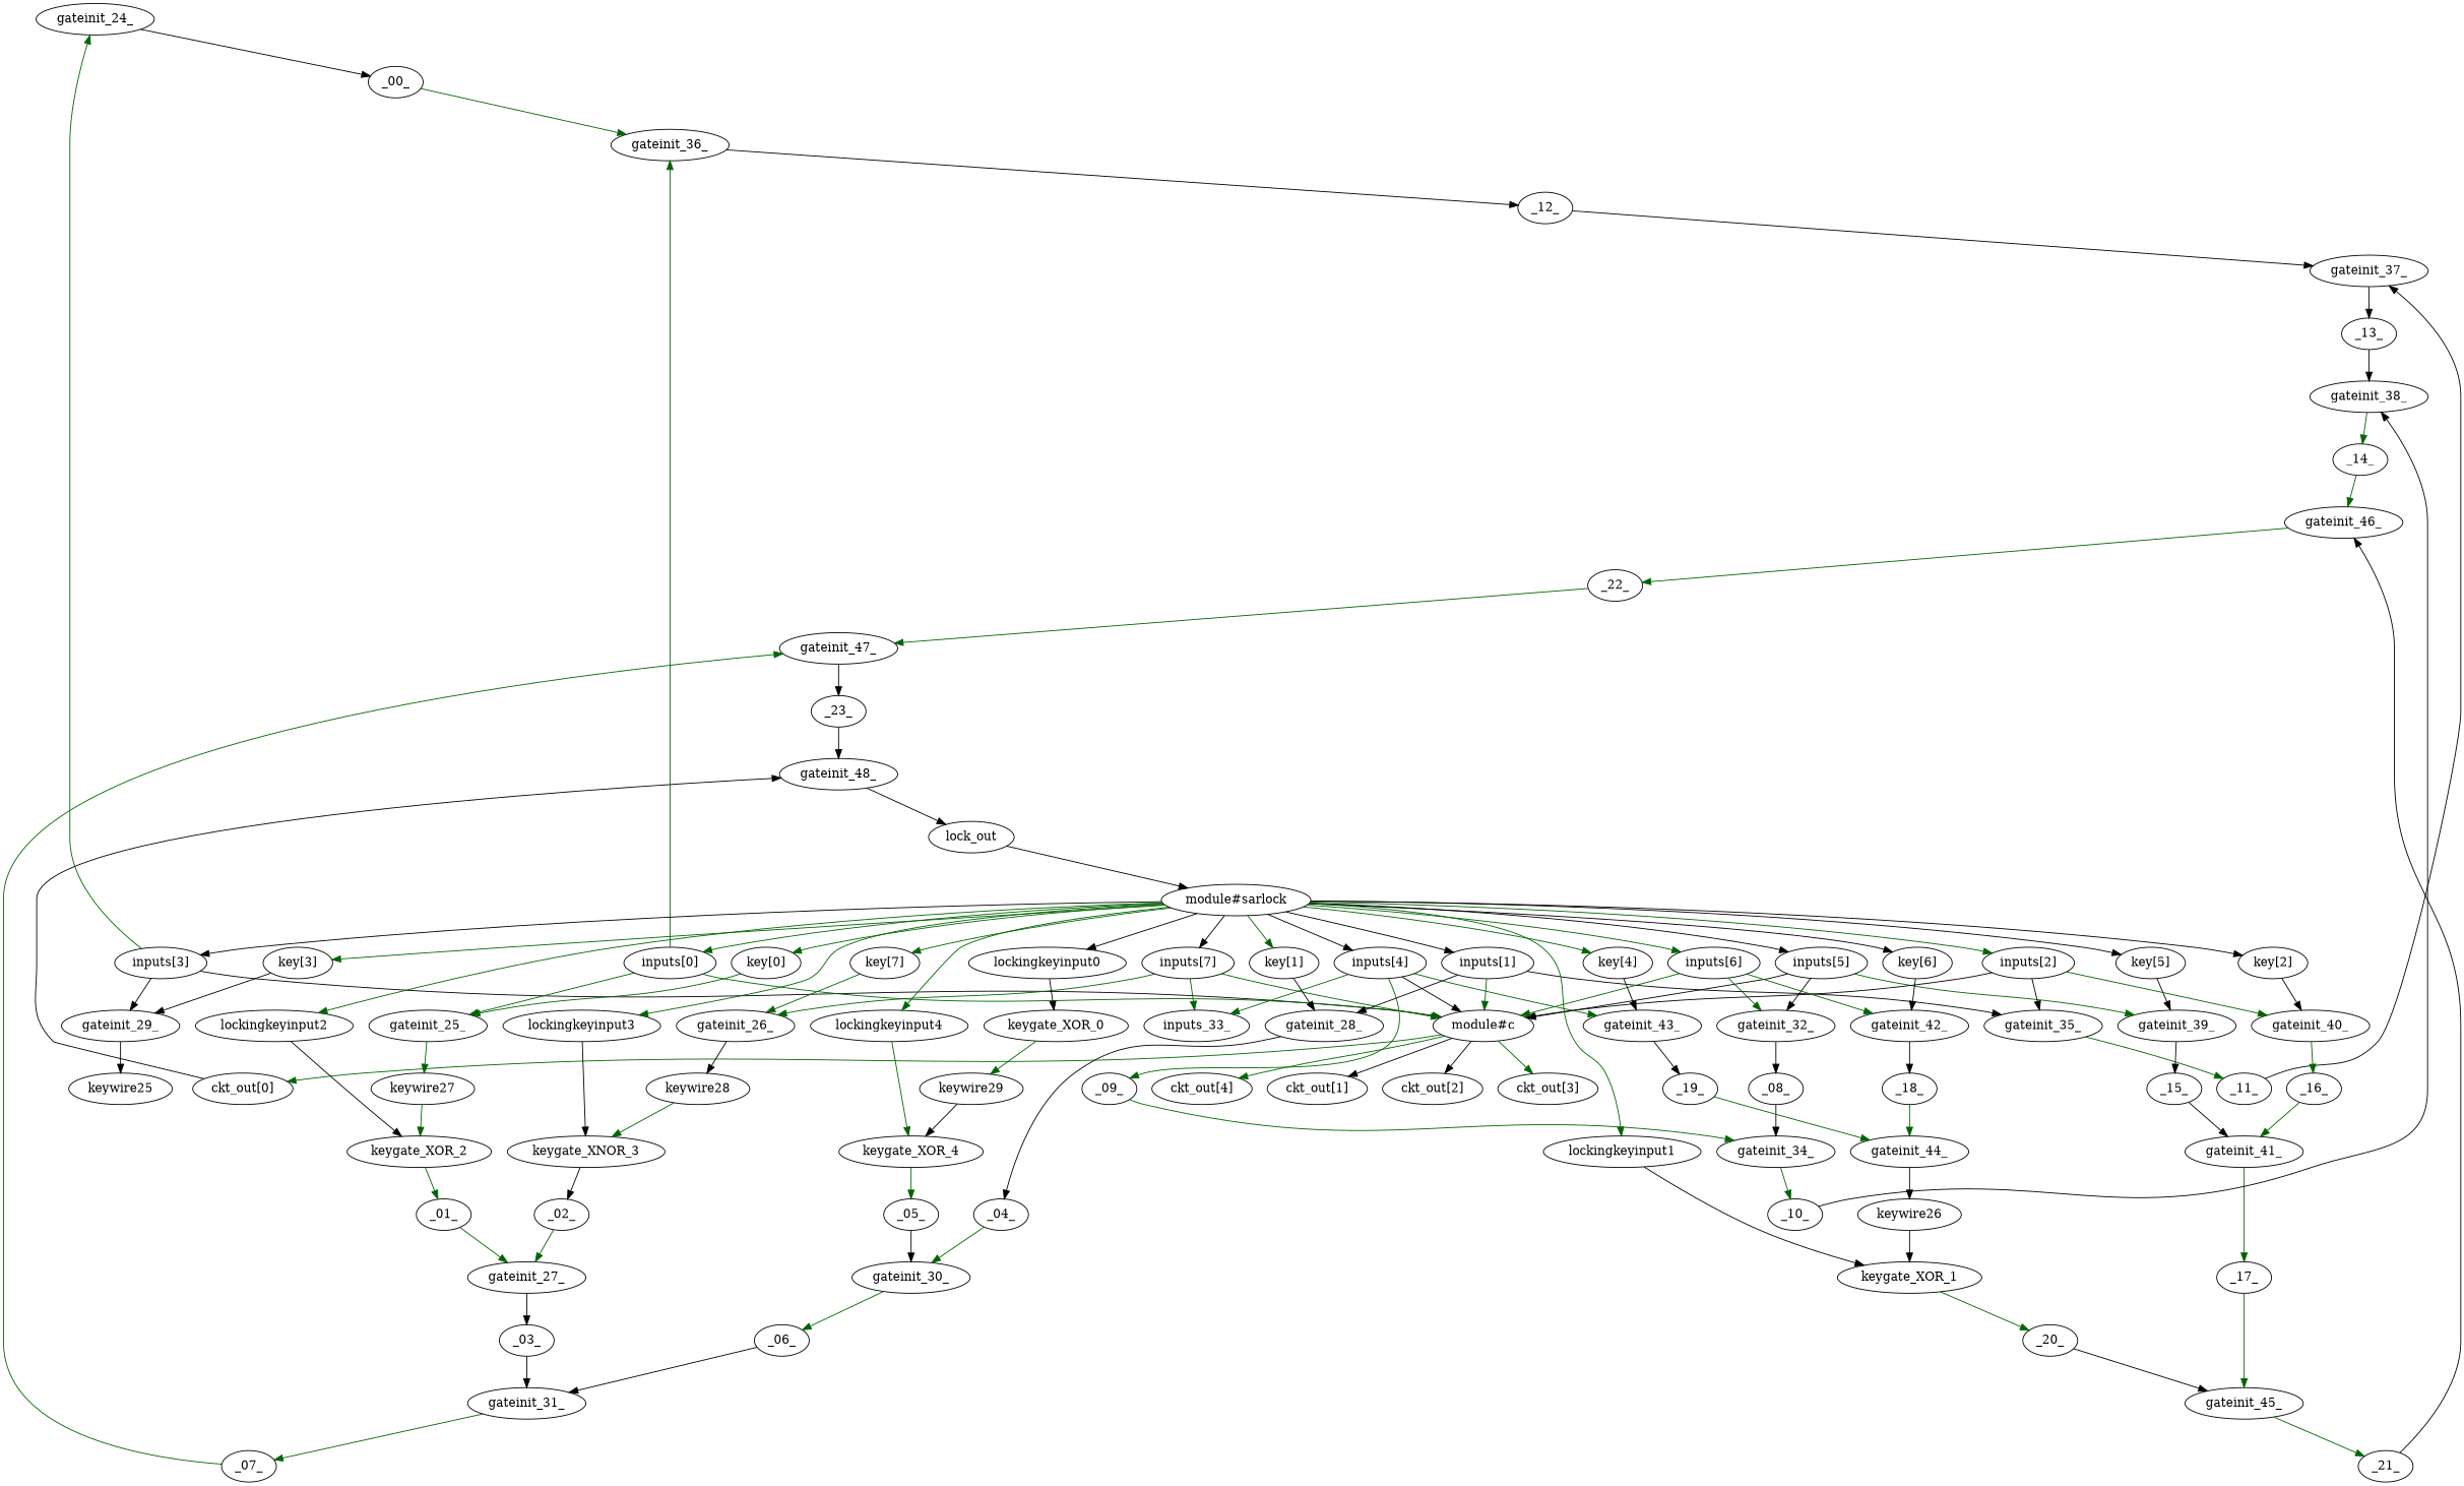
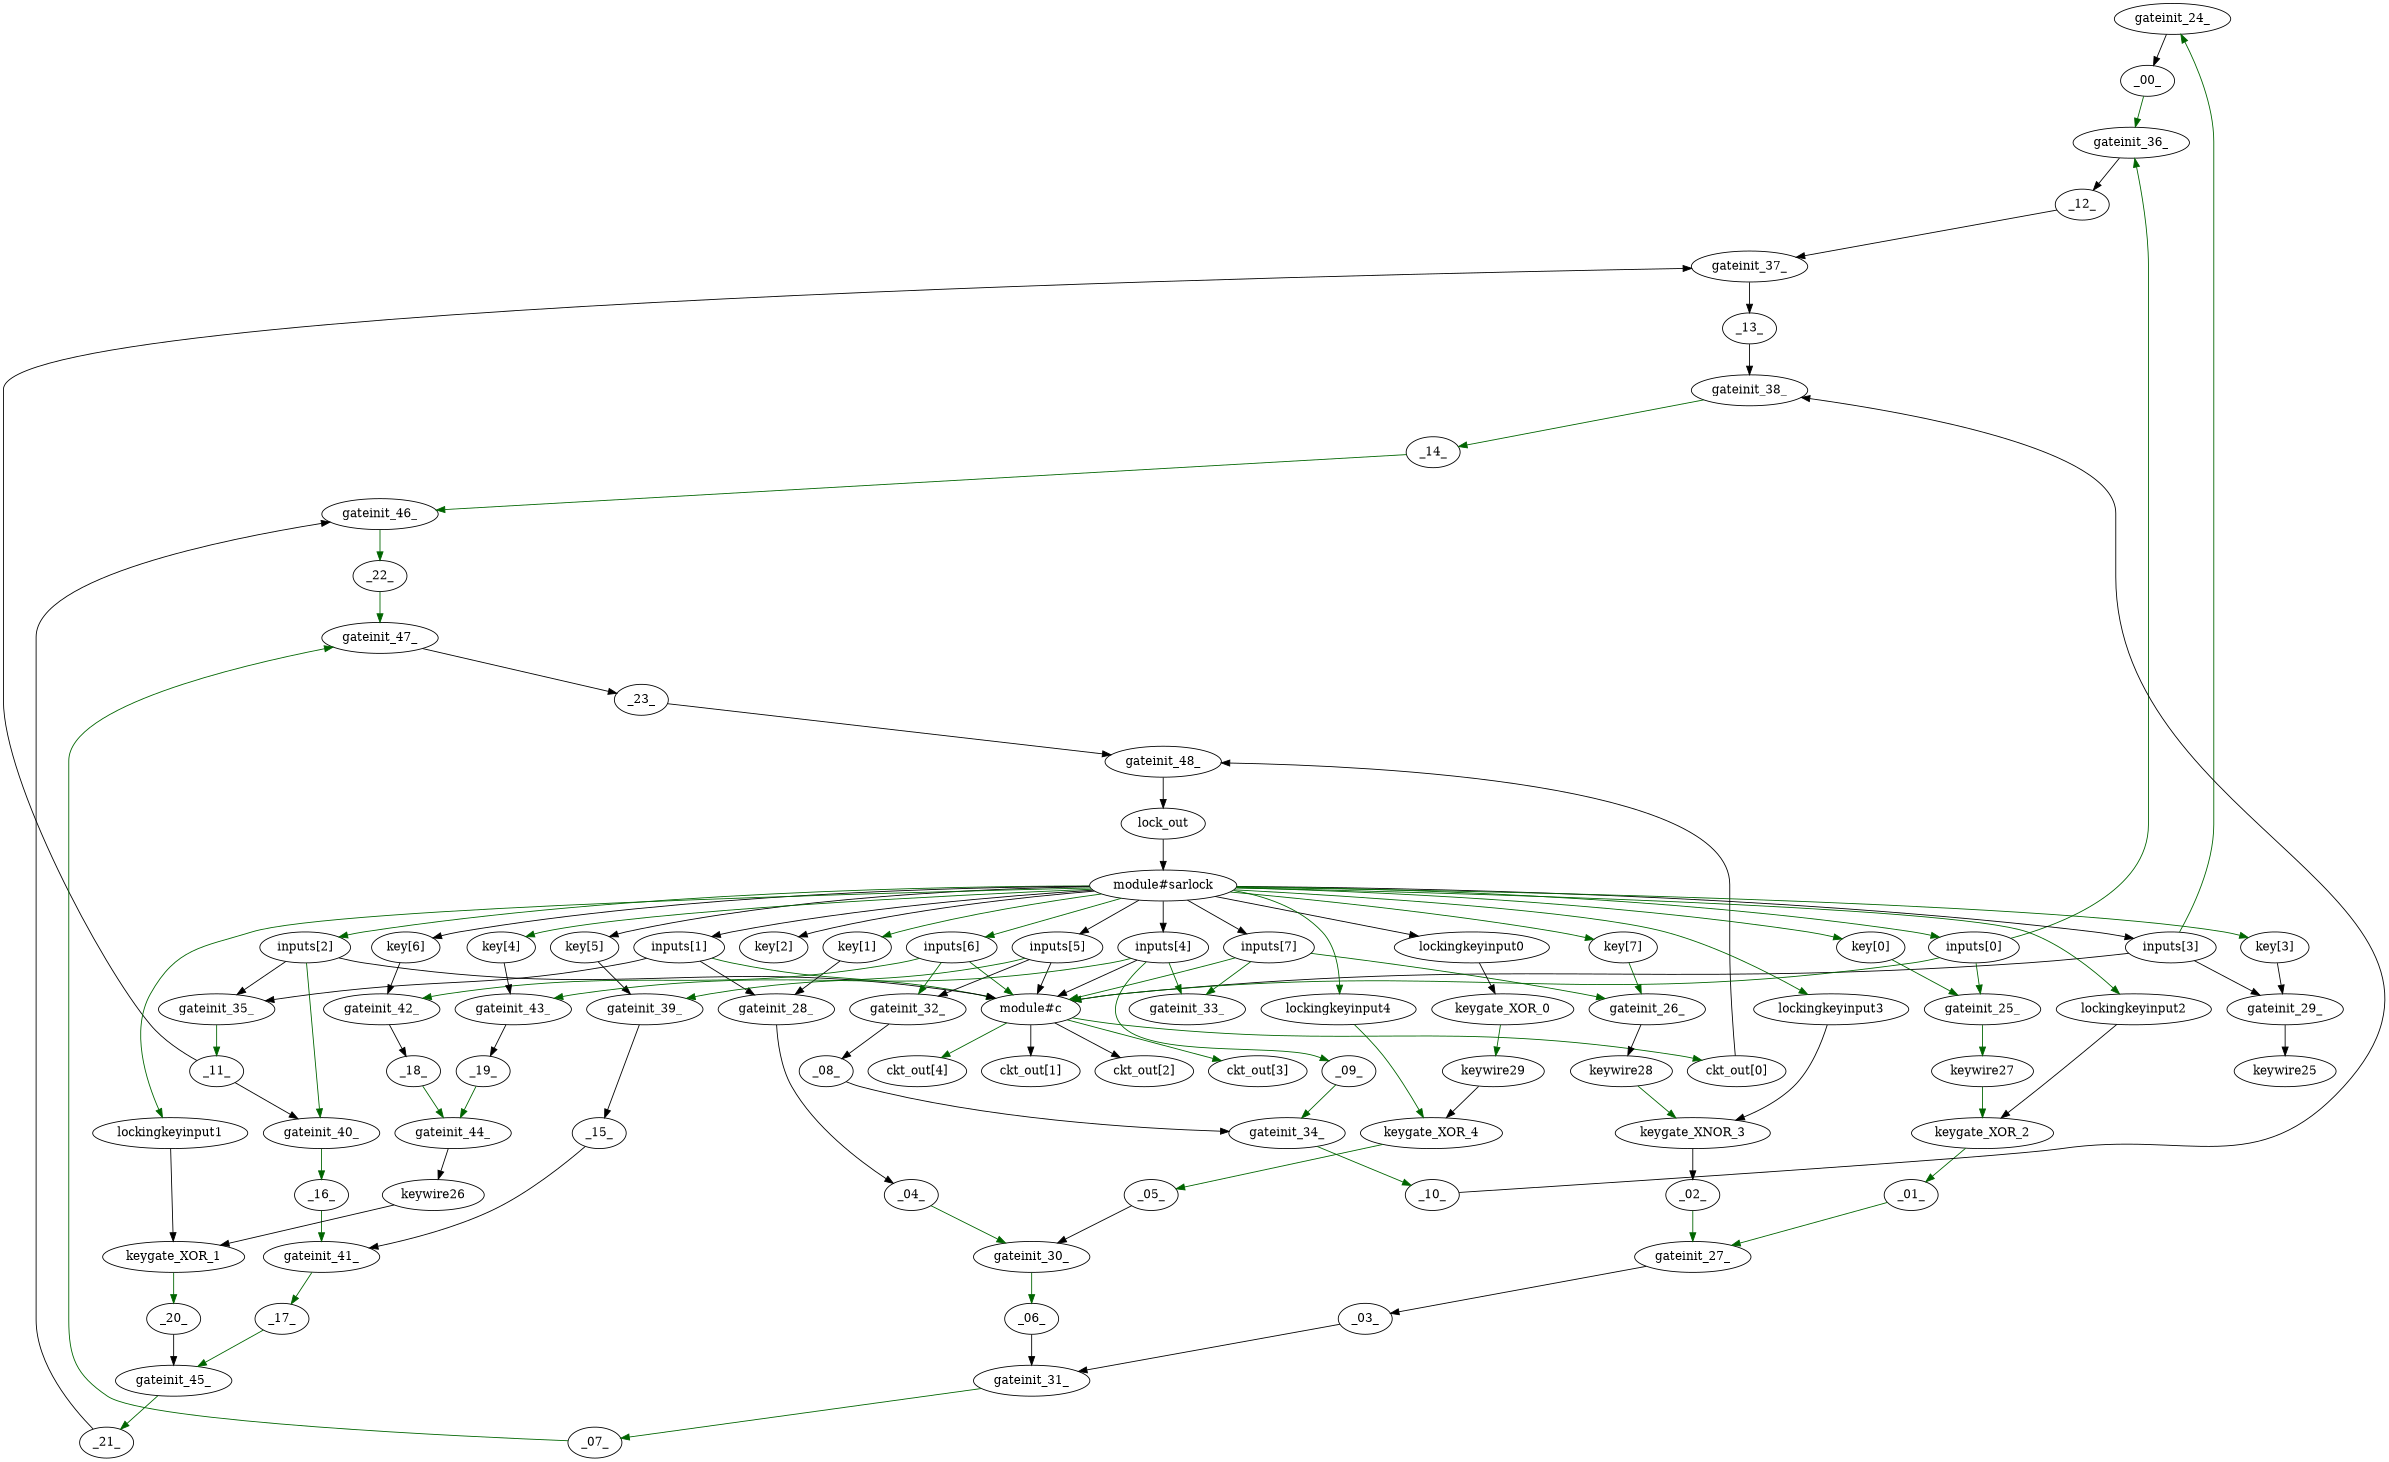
  strict digraph {
    node [type=wire]
    edge [color=darkgreen]
    gateinit_24_ [logic=NOT type=gate]
    _00_ [port=_00_]
    gateinit_36_ [logic=AND type=gate]
    _12_ [port=_12_]
    gateinit_37_ [logic=AND type=gate]
    "inputs[3]" [port=inputs type=input]
    gateinit_29_ [logic=XNOR type=gate]
    "module#c" [init_name=c module_name=ckt type=module]
    keywire25 [type=""]
    "ckt_out[0]" [port=ckt_out]
    "ckt_out[1]" [port=ckt_out]
    "ckt_out[2]" [port=ckt_out]
    "ckt_out[3]" [port=ckt_out]
    "ckt_out[4]" [port=ckt_out]
    gateinit_48_ [logic=XNOR type=gate]
    gateinit_25_ [logic=XNOR type=gate]
    keywire27 [type=""]
    keygate_XOR_2 [type=""]
    _01_ [port=_01_]
    gateinit_27_ [logic=AND type=gate]
    _03_ [port=_03_]
    gateinit_31_ [logic=AND type=gate]
    "key[0]" [port=key type=input]
    "inputs[0]" [port=inputs type=input]
    gateinit_26_ [logic=XNOR type=gate]
    keywire28 [type=""]
    keygate_XNOR_3 [type=""]
    _02_ [port=_02_]
    "key[7]" [port=key type=input]
    "inputs[7]" [port=inputs type=input]
-   gateinit_33_ [logic=NOR type=gate label=inputs_33_]
+   gateinit_33_ [logic=NOR type=gate]
    _09_ [port=_09_]
    gateinit_34_ [logic=AND type=gate]
    gateinit_28_ [logic=XNOR type=gate]
    _04_ [port=_04_]
    gateinit_30_ [logic=AND type=gate]
    _06_ [port=_06_]
    "key[1]" [port=key type=input]
    "inputs[1]" [port=inputs type=input]
    gateinit_35_ [logic=NOR type=gate]
    _11_ [port=_11_]
    keygate_XOR_0 [type=""]
    keywire29 [type=""]
    _05_ [port=_05_]
    "key[3]" [port=key type=input]
    gateinit_39_ [logic=XNOR type=gate]
    _15_ [port=_15_]
    gateinit_41_ [logic=AND type=gate]
    _17_ [port=_17_]
    gateinit_45_ [logic=AND type=gate]
    "key[5]" [port=key type=input]
    "inputs[5]" [port=inputs type=input]
    gateinit_32_ [logic=NOR type=gate]
    _08_ [port=_08_]
    gateinit_40_ [logic=XNOR type=gate]
    _16_ [port=_16_]
    "key[2]" [port=key type=input]
    "inputs[2]" [port=inputs type=input]
    gateinit_42_ [logic=XNOR type=gate]
    _18_ [port=_18_]
    gateinit_44_ [logic=AND type=gate]
    keywire26 [type=""]
    keygate_XOR_1 [type=""]
    "key[6]" [port=key type=input]
    "inputs[6]" [port=inputs type=input]
    gateinit_43_ [logic=XNOR type=gate]
    _19_ [port=_19_]
    "key[4]" [port=key type=input]
    "inputs[4]" [port=inputs type=input]
    lock_out [type=output]
    "module#sarlock" [type=module]
    lockingkeyinput0 [type=""]
    lockingkeyinput1 [type=""]
    lockingkeyinput2 [type=""]
    lockingkeyinput3 [type=""]
    lockingkeyinput4 [type=""]
    keygate_XOR_4 [type=""]
    _23_ [port=_23_]
    _07_ [port=_07_]
    gateinit_47_ [logic=NAND type=gate]
    _10_ [port=_10_]
    gateinit_38_ [logic=NAND type=gate]
    _14_ [port=_14_]
    gateinit_46_ [logic=AND type=gate]
    _13_ [port=_13_]
    _21_ [port=_21_]
    _20_ [port=_20_]
    _22_ [port=_22_]
    gateinit_24_ -> _00_ [color=black]
    _00_ -> gateinit_36_
    gateinit_36_ -> _12_ [color=black]
    _12_ -> gateinit_37_ [color=black]
    gateinit_37_ -> _13_ [color=black]
    "inputs[3]" -> gateinit_24_
    "inputs[3]" -> gateinit_29_ [color=black]
    "inputs[3]" -> "module#c" [color=black]
    gateinit_29_ -> keywire25 [color=black]
    "module#c" -> "ckt_out[0]"
    "module#c" -> "ckt_out[1]" [color=black]
    "module#c" -> "ckt_out[2]" [color=black]
    "module#c" -> "ckt_out[3]"
    "module#c" -> "ckt_out[4]"
    "ckt_out[0]" -> gateinit_48_ [color=black]
    gateinit_48_ -> lock_out [color=black]
    gateinit_25_ -> keywire27
    keywire27 -> keygate_XOR_2
    keygate_XOR_2 -> _01_
    _01_ -> gateinit_27_
    gateinit_27_ -> _03_ [color=black]
    _03_ -> gateinit_31_ [color=black]
    gateinit_31_ -> _07_
    "key[0]" -> gateinit_25_
    "inputs[0]" -> gateinit_36_
    "inputs[0]" -> "module#c"
    "inputs[0]" -> gateinit_25_
    gateinit_26_ -> keywire28 [color=black]
    keywire28 -> keygate_XNOR_3
    keygate_XNOR_3 -> _02_ [color=black]
    _02_ -> gateinit_27_
    "key[7]" -> gateinit_26_
    "inputs[7]" -> "module#c"
    "inputs[7]" -> gateinit_26_
    "inputs[7]" -> gateinit_33_
    _09_ -> gateinit_34_
    gateinit_34_ -> _10_
    gateinit_28_ -> _04_ [color=black]
    _04_ -> gateinit_30_
    gateinit_30_ -> _06_
    _06_ -> gateinit_31_ [color=black]
    "key[1]" -> gateinit_28_ [color=black]
    "inputs[1]" -> "module#c"
    "inputs[1]" -> gateinit_28_ [color=black]
    "inputs[1]" -> gateinit_35_ [color=black]
    gateinit_35_ -> _11_
    _11_ -> gateinit_37_ [color=black]
    keygate_XOR_0 -> keywire29
    keywire29 -> keygate_XOR_4 [color=black]
    _05_ -> gateinit_30_ [color=black]
    "key[3]" -> gateinit_29_ [color=black]
    gateinit_39_ -> _15_ [color=black]
    _15_ -> gateinit_41_ [color=black]
    gateinit_41_ -> _17_
    _17_ -> gateinit_45_
    gateinit_45_ -> _21_
    "key[5]" -> gateinit_39_ [color=black]
    "inputs[5]" -> "module#c" [color=black]
    "inputs[5]" -> gateinit_39_
    "inputs[5]" -> gateinit_32_ [color=black]
    gateinit_32_ -> _08_ [color=black]
    _08_ -> gateinit_34_ [color=black]
    gateinit_40_ -> _16_
    _16_ -> gateinit_41_
-   "key[2]" -> gateinit_40_ [color=black]
+   _11_ -> gateinit_40_ [color=black]
    "inputs[2]" -> "module#c" [color=black]
    "inputs[2]" -> gateinit_35_ [color=black]
    "inputs[2]" -> gateinit_40_
    gateinit_42_ -> _18_ [color=black]
    _18_ -> gateinit_44_
    gateinit_44_ -> keywire26 [color=black]
    keywire26 -> keygate_XOR_1 [color=black]
    keygate_XOR_1 -> _20_
    "key[6]" -> gateinit_42_ [color=black]
    "inputs[6]" -> "module#c"
    "inputs[6]" -> gateinit_32_
    "inputs[6]" -> gateinit_42_
    gateinit_43_ -> _19_ [color=black]
    _19_ -> gateinit_44_
    "key[4]" -> gateinit_43_ [color=black]
    "inputs[4]" -> "module#c" [color=black]
    "inputs[4]" -> gateinit_33_
    "inputs[4]" -> _09_
    "inputs[4]" -> gateinit_43_
    lock_out -> "module#sarlock" [color=black]
    "module#sarlock" -> "inputs[3]" [color=black]
    "module#sarlock" -> "key[0]"
    "module#sarlock" -> "inputs[0]"
    "module#sarlock" -> "key[7]"
    "module#sarlock" -> "inputs[7]" [color=black]
    "module#sarlock" -> "key[1]"
    "module#sarlock" -> "inputs[1]" [color=black]
    "module#sarlock" -> "key[3]"
    "module#sarlock" -> "key[5]" [color=black]
    "module#sarlock" -> "inputs[5]" [color=black]
    "module#sarlock" -> "key[2]" [color=black]
    "module#sarlock" -> "inputs[2]"
    "module#sarlock" -> "key[6]" [color=black]
    "module#sarlock" -> "inputs[6]"
    "module#sarlock" -> "key[4]"
    "module#sarlock" -> "inputs[4]" [color=black]
    "module#sarlock" -> lockingkeyinput0 [color=black]
    "module#sarlock" -> lockingkeyinput1
    "module#sarlock" -> lockingkeyinput2
    "module#sarlock" -> lockingkeyinput3
    "module#sarlock" -> lockingkeyinput4
    lockingkeyinput0 -> keygate_XOR_0 [color=black]
    lockingkeyinput1 -> keygate_XOR_1 [color=black]
    lockingkeyinput2 -> keygate_XOR_2 [color=black]
    lockingkeyinput3 -> keygate_XNOR_3 [color=black]
    lockingkeyinput4 -> keygate_XOR_4
    keygate_XOR_4 -> _05_
    _23_ -> gateinit_48_ [color=black]
    _07_ -> gateinit_47_
    gateinit_47_ -> _23_ [color=black]
    _10_ -> gateinit_38_ [color=black]
    gateinit_38_ -> _14_
    _14_ -> gateinit_46_
    gateinit_46_ -> _22_
    _13_ -> gateinit_38_ [color=black]
    _21_ -> gateinit_46_ [color=black]
    _20_ -> gateinit_45_ [color=black]
    _22_ -> gateinit_47_
  }
